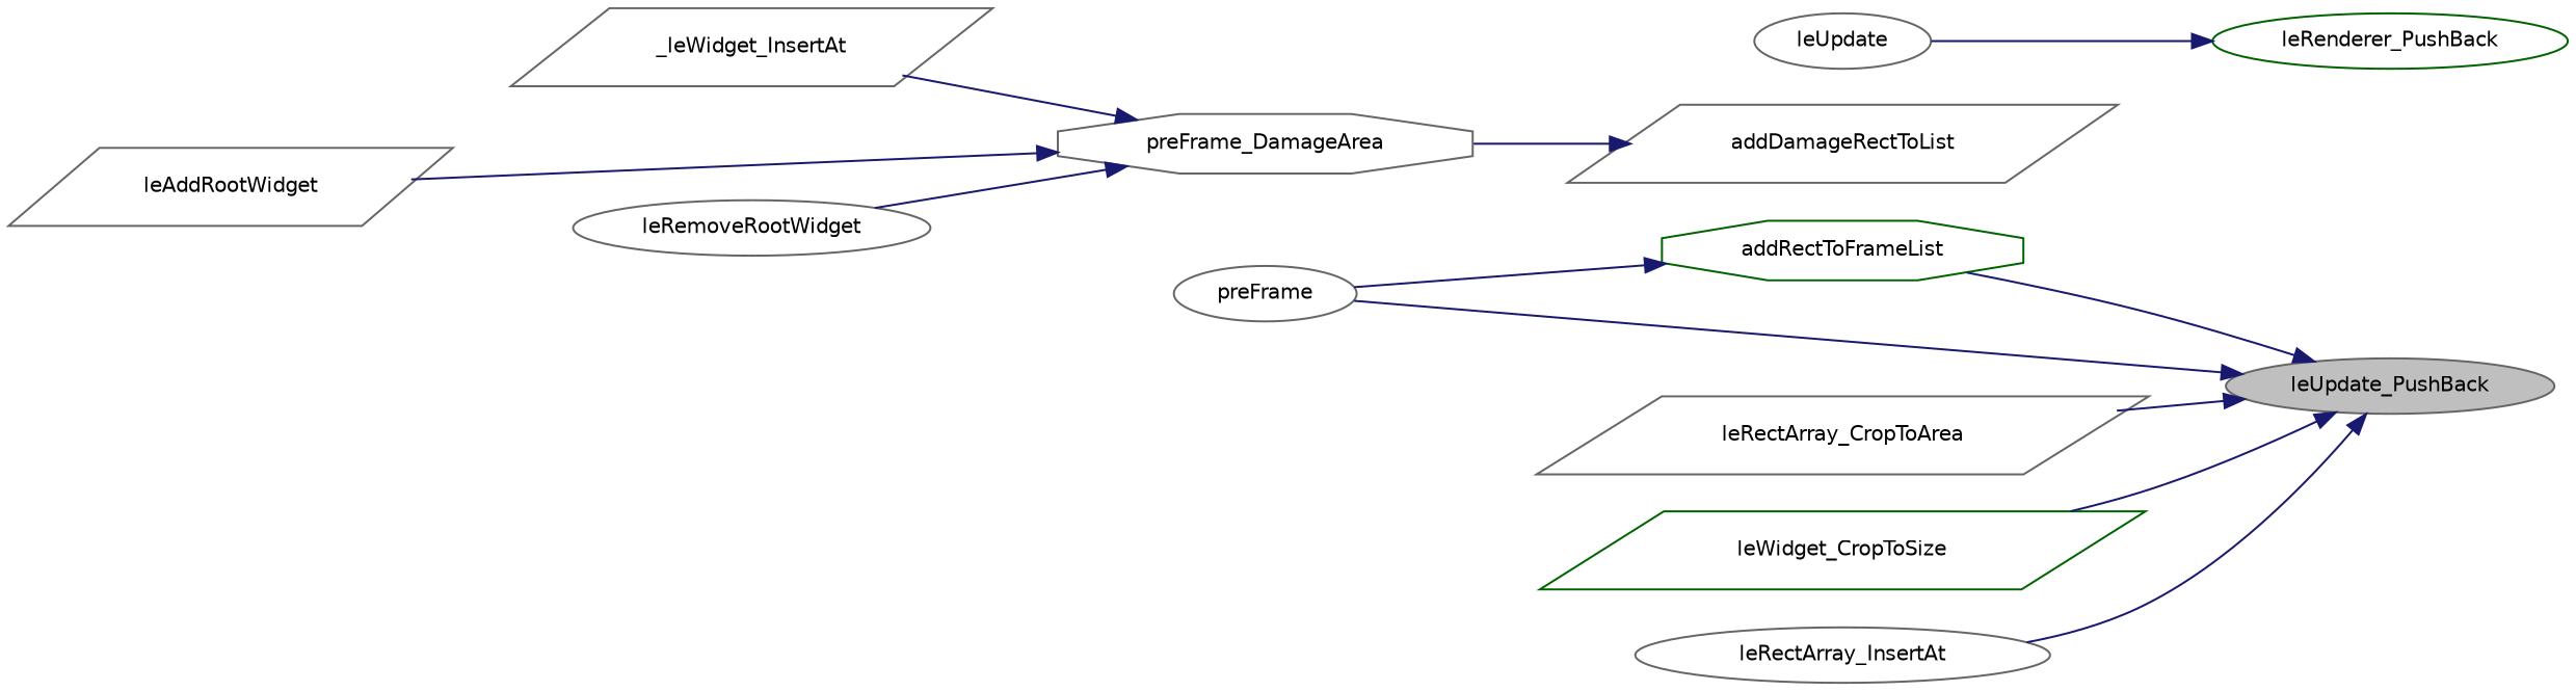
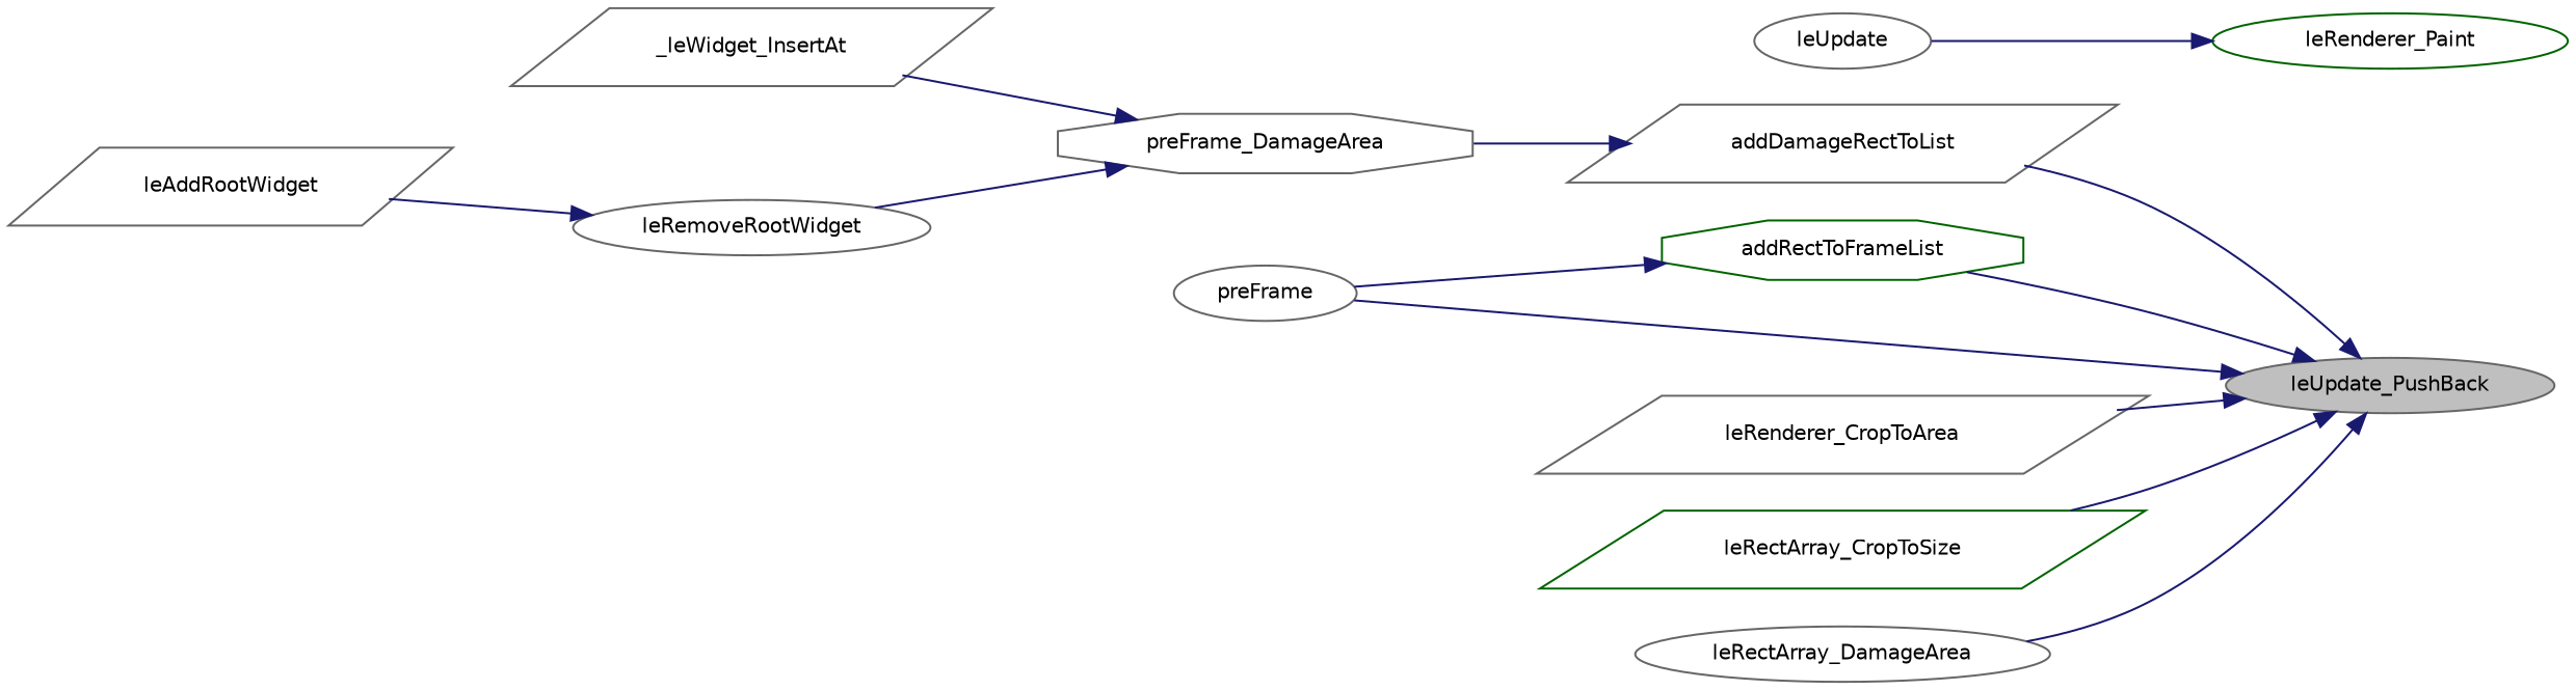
  digraph {
    rankdir=RL
    node [color=gray40 fillcolor=white fontname=Helvetica fontsize=10 shape=ellipse style=filled]
    edge [color=midnightblue dir=back fontname=Helvetica fontsize=10 labelfontname=Helvetica labelfontsize=10 style=solid]
    n1 [fillcolor=grey75 fontcolor=black height=0.2 label=leUpdate_PushBack width=0.4]
    n2 [height=0.2 label=addDamageRectToList shape=parallelogram width=0.4]
    n3 [color=darkgreen height=0.2 label=addRectToFrameList shape=octagon width=0.4]
    n4 [height=0.2 label=preFrame width=0.4]
-   n5 [height=0.2 label=leRectArray_CropToArea shape=parallelogram width=0.4]
-   n6 [color=darkgreen height=0.2 label=leWidget_CropToSize shape=parallelogram width=0.4]
-   n7 [height=0.2 label=leRectArray_InsertAt width=0.4]
+   n5 [height=0.2 label=leRenderer_CropToArea shape=parallelogram width=0.4]
+   n6 [color=darkgreen height=0.2 label=leRectArray_CropToSize shape=parallelogram width=0.4]
+   n7 [height=0.2 label=leRectArray_DamageArea width=0.4]
    n8 [height=0.2 label=preFrame_DamageArea shape=octagon width=0.4]
    n9 [height=0.2 label=_leWidget_InsertAt shape=parallelogram width=0.4]
    n10 [height=0.2 label=leAddRootWidget shape=parallelogram width=0.4]
    n11 [height=0.2 label=leRemoveRootWidget width=0.4]
-   n12 [color=darkgreen height=0.2 label=leRenderer_PushBack width=0.4]
+   n12 [color=darkgreen height=0.2 label=leRenderer_Paint width=0.4]
    n13 [height=0.2 label=leUpdate width=0.4]
+   n1 -> n2
    n1 -> n3
    n1 -> n4
    n1 -> n5
    n1 -> n6
    n1 -> n7
    n2 -> n8
    n3 -> n4
    n8 -> n9
-   n8 -> n10
+   n11 -> n10
    n8 -> n11
    n12 -> n13
  }
